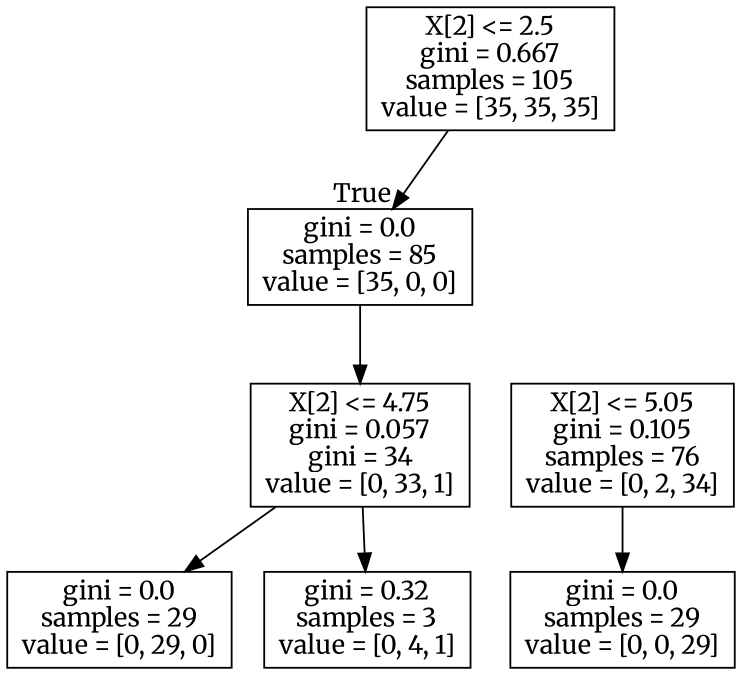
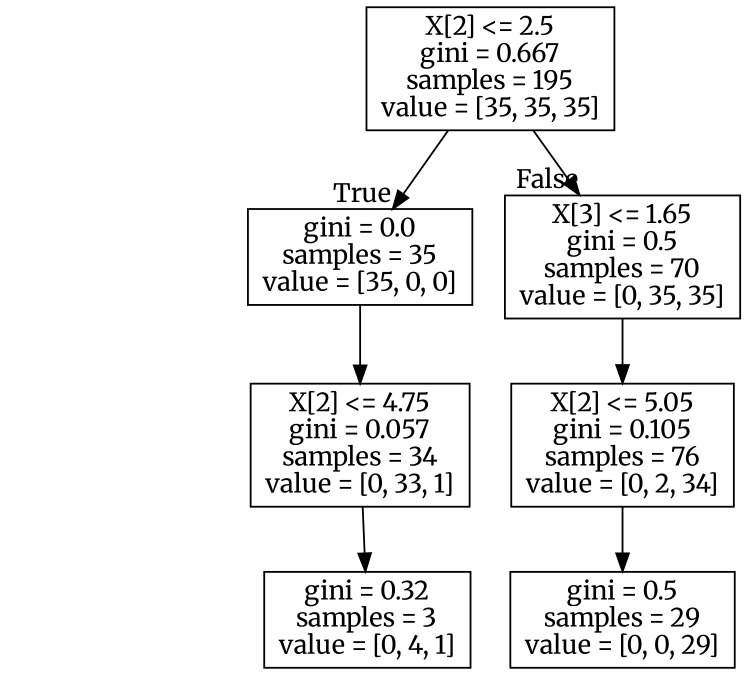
  digraph {
    fontname=Merriweather
    node [fontname=Merriweather shape=box]
    edge [fontname=Merriweather]
-   n1 [label="X[2] <= 2.5\ngini = 0.667\nsamples = 105\nvalue = [35, 35, 35]"]
-   n2 [label="gini = 0.0\nsamples = 85\nvalue = [35, 0, 0]"]
-   n4 [label="X[2] <= 4.75\ngini = 0.057\ngini = 34\nvalue = [0, 33, 1]"]
+   n1 [label="X[2] <= 2.5\ngini = 0.667\nsamples = 195\nvalue = [35, 35, 35]"]
+   n2 [label="gini = 0.0\nsamples = 35\nvalue = [35, 0, 0]"]
+   n3 [label="X[3] <= 1.65\ngini = 0.5\nsamples = 70\nvalue = [0, 35, 35]"]
+   n4 [label="X[2] <= 4.75\ngini = 0.057\nsamples = 34\nvalue = [0, 33, 1]"]
    n5 [label="X[2] <= 5.05\ngini = 0.105\nsamples = 76\nvalue = [0, 2, 34]"]
-   n6 [label="gini = 0.0\nsamples = 29\nvalue = [0, 29, 0]"]
    n7 [label="gini = 0.32\nsamples = 3\nvalue = [0, 4, 1]"]
-   n8 [label="gini = 0.0\nsamples = 29\nvalue = [0, 0, 29]"]
+   n8 [label="gini = 0.5\nsamples = 29\nvalue = [0, 0, 29]"]
    n1 -> n2 [headlabel=True labelangle=45 labeldistance=2.5]
+   n1 -> n3 [headlabel=False labelangle=-45 labeldistance=2.5]
    n2 -> n4
-   n4 -> n6
+   n3 -> n5
    n4 -> n7
    n5 -> n8
  }
